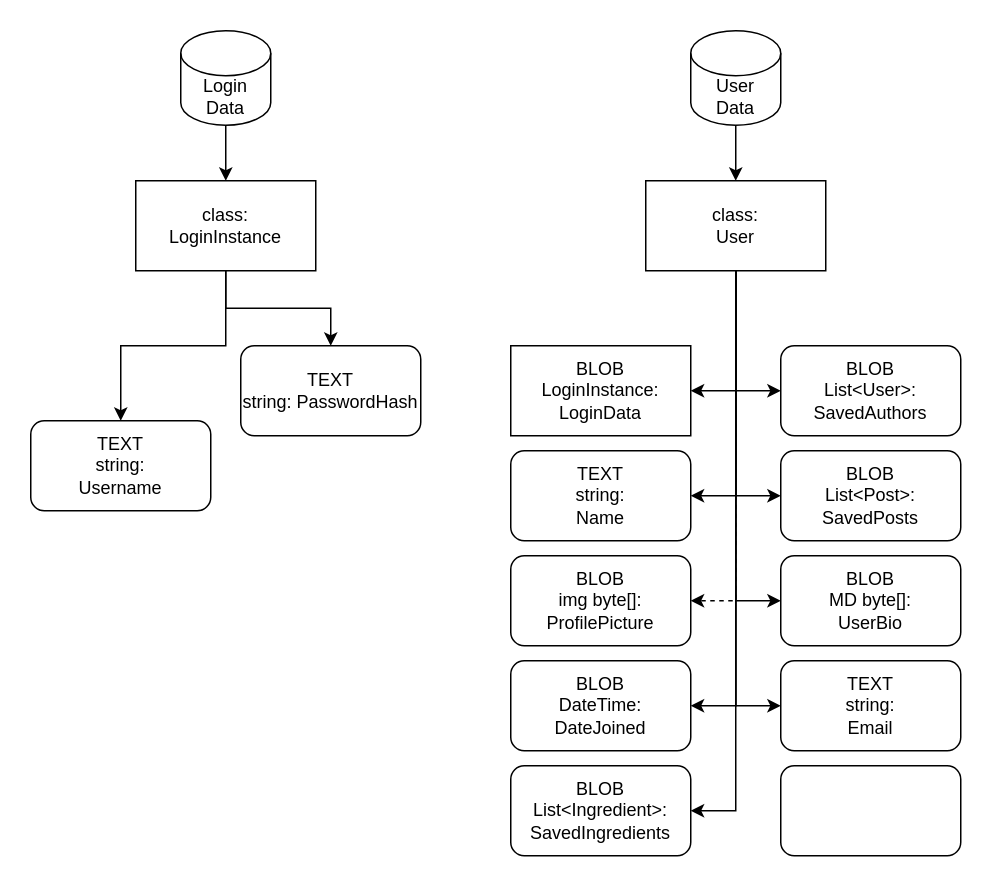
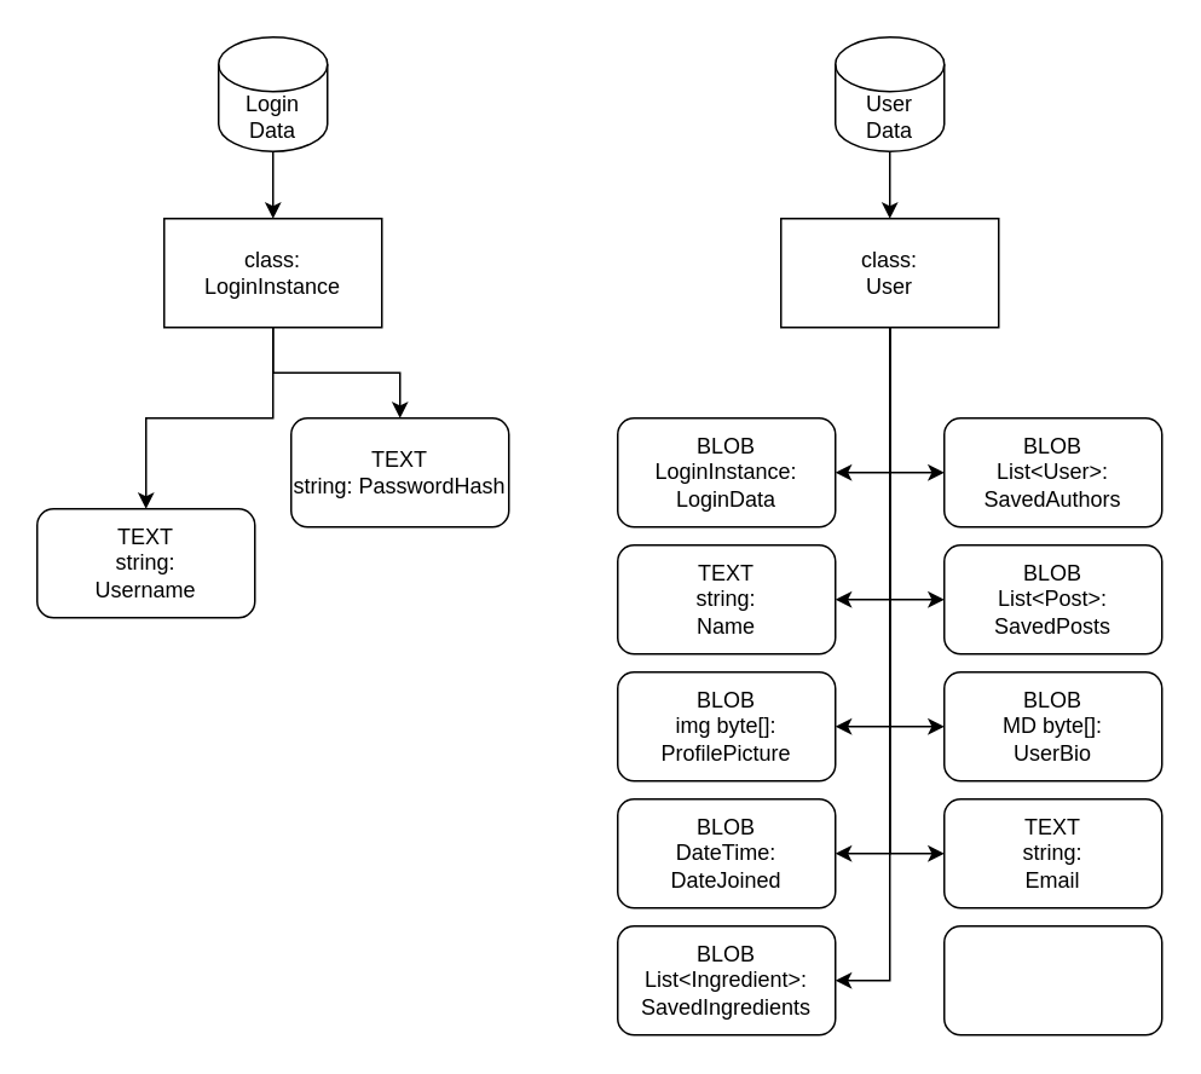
  <mxCell id="0" />
  <mxCell id="1" parent="0" />
  <mxCell id="2" value="" style="edgeStyle=orthogonalEdgeStyle;rounded=0;orthogonalLoop=1;jettySize=auto;html=1;" edge="1" parent="1" source="3"><mxGeometry relative="1" as="geometry"><mxPoint x="150.034" y="120" as="targetPoint" /></mxGeometry></mxCell>
  <mxCell id="3" value="Login Data" style="shape=cylinder3;whiteSpace=wrap;html=1;boundedLbl=1;backgroundOutline=1;size=15;" vertex="1" parent="1"><mxGeometry x="120" width="60" height="63" as="geometry" y="20" /></mxCell>
  <mxCell id="4" style="edgeStyle=orthogonalEdgeStyle;rounded=0;orthogonalLoop=1;jettySize=auto;html=1;" edge="1" parent="1" source="6" target="7"><mxGeometry relative="1" as="geometry" /></mxCell>
  <mxCell id="5" style="edgeStyle=orthogonalEdgeStyle;rounded=0;orthogonalLoop=1;jettySize=auto;html=1;" edge="1" parent="1" source="6" target="8"><mxGeometry relative="1" as="geometry" /></mxCell>
  <mxCell id="6" value="&lt;div&gt;class:&lt;/div&gt;&lt;div&gt;LoginInstance&lt;/div&gt;" style="rounded=0;whiteSpace=wrap;html=1;" vertex="1" parent="1"><mxGeometry x="90" y="120" width="120" height="60" as="geometry" /></mxCell>
  <mxCell id="7" value="&lt;div&gt;TEXT&lt;br&gt;&lt;/div&gt;&lt;div&gt;string:&lt;/div&gt;&lt;div&gt;Username&lt;/div&gt;" style="rounded=1;whiteSpace=wrap;html=1;" vertex="1" parent="1"><mxGeometry x="20" y="280" width="120" height="60" as="geometry" /></mxCell>
  <mxCell id="8" value="&lt;div&gt;TEXT&lt;br&gt;&lt;/div&gt;&lt;div&gt;string: PasswordHash&lt;/div&gt;" style="rounded=1;whiteSpace=wrap;html=1;" vertex="1" parent="1"><mxGeometry x="160" y="230" width="120" height="60" as="geometry" /></mxCell>
  <mxCell id="9" value="" style="edgeStyle=orthogonalEdgeStyle;rounded=0;orthogonalLoop=1;jettySize=auto;html=1;" edge="1" parent="1" source="10" target="20"><mxGeometry relative="1" as="geometry" /></mxCell>
  <mxCell id="10" value="&lt;div&gt;User&lt;/div&gt;&lt;div&gt;Data&lt;br&gt;&lt;/div&gt;" style="shape=cylinder3;whiteSpace=wrap;html=1;boundedLbl=1;backgroundOutline=1;size=15;" vertex="1" parent="1"><mxGeometry x="460" width="60" height="63" as="geometry" y="20" /></mxCell>
  <mxCell id="11" style="edgeStyle=orthogonalEdgeStyle;orthogonalLoop=1;jettySize=auto;html=1;rounded=0;" edge="1" parent="1" source="20" target="21"><mxGeometry relative="1" as="geometry"><Array as="points"><mxPoint x="490" y="260" /></Array></mxGeometry></mxCell>
  <mxCell id="12" style="edgeStyle=orthogonalEdgeStyle;rounded=0;orthogonalLoop=1;jettySize=auto;html=1;" edge="1" parent="1" source="20" target="22"><mxGeometry relative="1" as="geometry"><Array as="points"><mxPoint x="490" y="330" /></Array></mxGeometry></mxCell>
- <mxCell id="13" style="edgeStyle=orthogonalEdgeStyle;rounded=0;orthogonalLoop=1;jettySize=auto;html=1;entryX=1;entryY=0.5;entryDx=0;entryDy=0;dashed=1;" edge="1" parent="1" source="20" target="23"><mxGeometry relative="1" as="geometry" /></mxCell>
+ <mxCell id="13" style="edgeStyle=orthogonalEdgeStyle;rounded=0;orthogonalLoop=1;jettySize=auto;html=1;entryX=1;entryY=0.5;entryDx=0;entryDy=0;" edge="1" parent="1" source="20" target="23"><mxGeometry relative="1" as="geometry" /></mxCell>
  <mxCell id="14" style="edgeStyle=orthogonalEdgeStyle;rounded=0;orthogonalLoop=1;jettySize=auto;html=1;entryX=1;entryY=0.5;entryDx=0;entryDy=0;" edge="1" parent="1" source="20" target="24"><mxGeometry relative="1" as="geometry" /></mxCell>
  <mxCell id="15" style="edgeStyle=orthogonalEdgeStyle;rounded=0;orthogonalLoop=1;jettySize=auto;html=1;entryX=1;entryY=0.5;entryDx=0;entryDy=0;" edge="1" parent="1" source="20" target="25"><mxGeometry relative="1" as="geometry" /></mxCell>
  <mxCell id="16" style="edgeStyle=orthogonalEdgeStyle;rounded=0;orthogonalLoop=1;jettySize=auto;html=1;entryX=0;entryY=0.5;entryDx=0;entryDy=0;" edge="1" parent="1" source="20" target="26"><mxGeometry relative="1" as="geometry" /></mxCell>
  <mxCell id="17" style="edgeStyle=orthogonalEdgeStyle;rounded=0;orthogonalLoop=1;jettySize=auto;html=1;entryX=0;entryY=0.5;entryDx=0;entryDy=0;" edge="1" parent="1" source="20" target="27"><mxGeometry relative="1" as="geometry" /></mxCell>
  <mxCell id="18" style="edgeStyle=orthogonalEdgeStyle;rounded=0;orthogonalLoop=1;jettySize=auto;html=1;entryX=0;entryY=0.5;entryDx=0;entryDy=0;" edge="1" parent="1" source="20" target="28"><mxGeometry relative="1" as="geometry" /></mxCell>
  <mxCell id="19" style="edgeStyle=orthogonalEdgeStyle;rounded=0;orthogonalLoop=1;jettySize=auto;html=1;entryX=0;entryY=0.5;entryDx=0;entryDy=0;" edge="1" parent="1" source="20" target="29"><mxGeometry relative="1" as="geometry" /></mxCell>
  <mxCell id="20" value="&lt;div&gt;class:&lt;/div&gt;&lt;div&gt;User&lt;br&gt;&lt;/div&gt;" style="rounded=0;whiteSpace=wrap;html=1;" vertex="1" parent="1"><mxGeometry x="430" y="120" width="120" height="60" as="geometry" /></mxCell>
- <mxCell id="21" value="&lt;div&gt;BLOB&lt;/div&gt;&lt;div&gt;LoginInstance:&lt;/div&gt;&lt;div&gt;LoginData&lt;br&gt;&lt;/div&gt;" style="whiteSpace=wrap;html=1;rounded=0;" vertex="1" parent="1"><mxGeometry x="340" y="230" width="120" height="60" as="geometry" /></mxCell>
+ <mxCell id="21" value="&lt;div&gt;BLOB&lt;/div&gt;&lt;div&gt;LoginInstance:&lt;/div&gt;&lt;div&gt;LoginData&lt;br&gt;&lt;/div&gt;" style="rounded=1;whiteSpace=wrap;html=1;" vertex="1" parent="1"><mxGeometry x="340" y="230" width="120" height="60" as="geometry" /></mxCell>
  <mxCell id="22" value="&lt;div&gt;TEXT&lt;/div&gt;&lt;div&gt;string:&lt;/div&gt;&lt;div&gt;Name&lt;br&gt;&lt;/div&gt;" style="rounded=1;whiteSpace=wrap;html=1;" vertex="1" parent="1"><mxGeometry x="340" y="300" width="120" height="60" as="geometry" /></mxCell>
  <mxCell id="23" value="&lt;div&gt;BLOB&lt;/div&gt;&lt;div&gt;img byte[]:&lt;br&gt;&lt;/div&gt;&lt;div&gt;ProfilePicture&lt;br&gt;&lt;/div&gt;" style="rounded=1;whiteSpace=wrap;html=1;" vertex="1" parent="1"><mxGeometry x="340" y="370" width="120" height="60" as="geometry" /></mxCell>
  <mxCell id="24" value="&lt;div&gt;BLOB&lt;/div&gt;&lt;div&gt;DateTime:&lt;/div&gt;&lt;div&gt;DateJoined&lt;br&gt;&lt;/div&gt;" style="rounded=1;whiteSpace=wrap;html=1;" vertex="1" parent="1"><mxGeometry x="340" y="440" width="120" height="60" as="geometry" /></mxCell>
  <mxCell id="25" value="&lt;div&gt;BLOB&lt;/div&gt;&lt;div&gt;List&amp;lt;Ingredient&amp;gt;:&lt;/div&gt;&lt;div&gt;SavedIngredients&lt;br&gt;&lt;/div&gt;" style="rounded=1;whiteSpace=wrap;html=1;" vertex="1" parent="1"><mxGeometry x="340" y="510" width="120" height="60" as="geometry" /></mxCell>
  <mxCell id="26" value="&lt;div&gt;BLOB&lt;/div&gt;&lt;div&gt;List&amp;lt;User&amp;gt;:&lt;/div&gt;&lt;div&gt;SavedAuthors&lt;br&gt;&lt;/div&gt;" style="rounded=1;whiteSpace=wrap;html=1;" vertex="1" parent="1"><mxGeometry x="520" y="230" width="120" height="60" as="geometry" /></mxCell>
  <mxCell id="27" value="&lt;div&gt;BLOB&lt;/div&gt;&lt;div&gt;List&amp;lt;Post&amp;gt;:&lt;/div&gt;&lt;div&gt;SavedPosts&lt;br&gt;&lt;/div&gt;" style="rounded=1;whiteSpace=wrap;html=1;" vertex="1" parent="1"><mxGeometry x="520" y="300" width="120" height="60" as="geometry" /></mxCell>
  <mxCell id="28" value="&lt;div&gt;BLOB&lt;/div&gt;&lt;div&gt;MD byte[]:&lt;br&gt;&lt;/div&gt;&lt;div&gt;UserBio&lt;br&gt;&lt;/div&gt;" style="rounded=1;whiteSpace=wrap;html=1;" vertex="1" parent="1"><mxGeometry x="520" y="370" width="120" height="60" as="geometry" /></mxCell>
  <mxCell id="29" value="&lt;div&gt;TEXT&lt;/div&gt;&lt;div&gt;string:&lt;/div&gt;&lt;div&gt;Email&lt;br&gt;&lt;/div&gt;" style="rounded=1;whiteSpace=wrap;html=1;" vertex="1" parent="1"><mxGeometry x="520" y="440" width="120" height="60" as="geometry" /></mxCell>
  <mxCell id="30" value="" style="rounded=1;whiteSpace=wrap;html=1;" vertex="1" parent="1"><mxGeometry x="520" y="510" width="120" height="60" as="geometry" /></mxCell>
